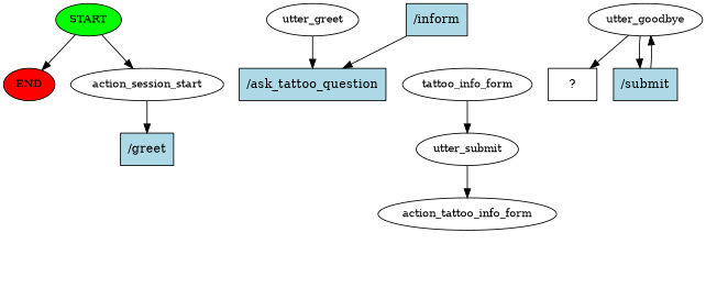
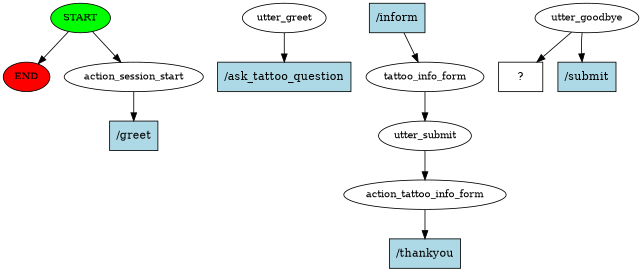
  digraph {
    node [fontsize=12]
    n1 [fillcolor=green label=START style=filled]
    n2 [fillcolor=red label=END style=filled]
    n3 [label=action_session_start]
    n4 [fillcolor=lightblue label="/greet" shape=rect style=filled fontsize=""]
    n5 [label=utter_greet]
    n6 [fillcolor=lightblue label="/ask_tattoo_question" shape=rect style=filled fontsize=""]
    n7 [label=tattoo_info_form]
    n8 [label=utter_submit]
    n9 [label=action_tattoo_info_form]
    n10 [fillcolor=lightblue label="/inform" shape=rect style=filled fontsize=""]
+   n11 [fillcolor=lightblue label="/thankyou" shape=rect style=filled fontsize=""]
    n12 [label=utter_goodbye]
    n13 [label="  ?  " shape=rect fontsize=""]
    n14 [fillcolor=lightblue label="/submit" shape=rect style=filled fontsize=""]
    n1 -> n2
    n1 -> n3
    n3 -> n4
    n5 -> n6
    n7 -> n8
    n8 -> n9
-   n10 -> n6
+   n9 -> n11
+   n10 -> n7
    n12 -> n13
    n12 -> n14
-   n14 -> n12
  }
